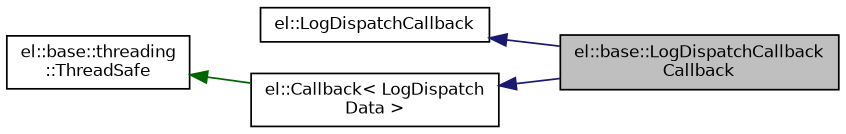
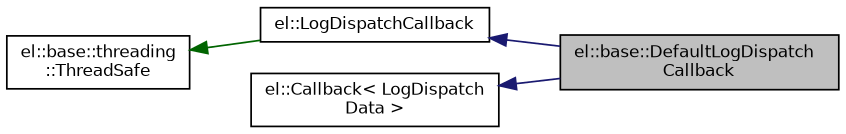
  digraph {
    rankdir=LR
    node [color=black fillcolor=white fontname=Helvetica fontsize=10 shape=record style=filled]
    edge [color=midnightblue dir=back fontname=Helvetica fontsize=10 labelfontname=Helvetica labelfontsize=10 style=solid]
-   n1 [fillcolor=grey75 fontcolor=black height=0.2 label="el::base::LogDispatchCallback\lCallback" width=0.4]
+   n1 [fillcolor=grey75 fontcolor=black height=0.2 label="el::base::DefaultLogDispatch\lCallback" width=0.4]
    n2 [height=0.2 label="el::LogDispatchCallback" width=0.4]
    n3 [height=0.2 label="el::Callback\< LogDispatch\lData \>" width=0.4]
    n4 [height=0.2 label="el::base::threading\l::ThreadSafe" width=0.4]
    n2 -> n1
    n3 -> n1
-   n4 -> n3 [color=darkgreen]
+   n4 -> n2 [color=darkgreen]
  }
